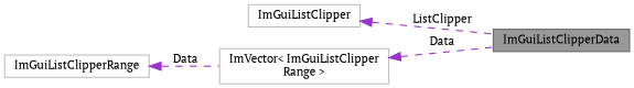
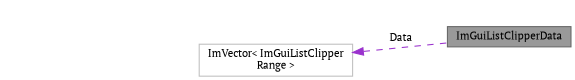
  digraph {
    fontname="PT Serif"
    rankdir=LR
    node [color=grey75 fillcolor=white fontname="PT Serif" fontsize=10 shape=box style=filled]
    edge [color=darkorchid3 dir=back fontname="PT Serif" fontsize=10 labelfontname=Helvetica labelfontsize=10 style=dashed]
    n1 [color=gray40 fillcolor=grey60 fontcolor=black height=0.2 label=ImGuiListClipperData width=0.4]
-   n2 [height=0.2 label=ImGuiListClipper width=0.4]
    n3 [height=0.2 label="ImVector\< ImGuiListClipper\lRange \>" width=0.4]
-   n4 [height=0.2 label=ImGuiListClipperRange width=0.4]
-   n2 -> n1 [label=" ListClipper"]
    n3 -> n1 [label=" Data"]
-   n4 -> n3 [label=" Data"]
  }
